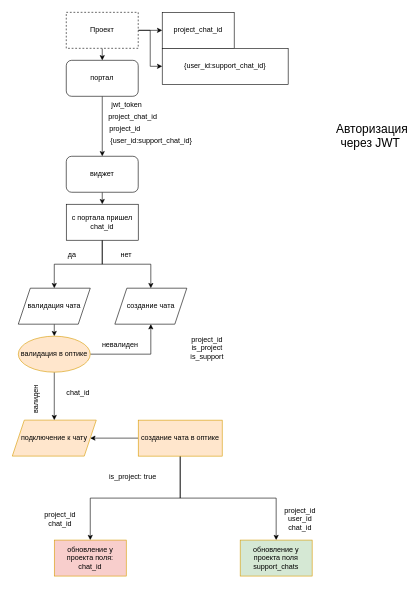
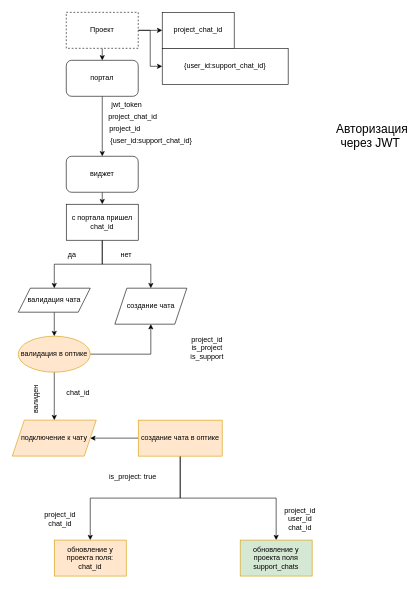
  <mxCell id="0" />
  <mxCell id="1" parent="0" />
  <mxCell id="2" style="edgeStyle=orthogonalEdgeStyle;rounded=0;orthogonalLoop=1;jettySize=auto;html=1;exitX=0.5;exitY=1;exitDx=0;exitDy=0;entryX=0.5;entryY=0;entryDx=0;entryDy=0;" edge="1" parent="1" source="3" target="26"><mxGeometry relative="1" as="geometry" /></mxCell>
  <mxCell id="3" value="виджет" style="rounded=1;whiteSpace=wrap;html=1;" vertex="1" parent="1"><mxGeometry x="110" y="260" width="120" height="60" as="geometry" /></mxCell>
  <mxCell id="4" style="edgeStyle=orthogonalEdgeStyle;rounded=0;orthogonalLoop=1;jettySize=auto;html=1;exitX=0.5;exitY=1;exitDx=0;exitDy=0;" edge="1" parent="1" source="5" target="3"><mxGeometry relative="1" as="geometry" /></mxCell>
  <mxCell id="5" value="портал" style="rounded=1;whiteSpace=wrap;html=1;" vertex="1" parent="1"><mxGeometry x="110" y="100" width="120" height="60" as="geometry" /></mxCell>
  <mxCell id="6" style="edgeStyle=orthogonalEdgeStyle;rounded=0;orthogonalLoop=1;jettySize=auto;html=1;exitX=1;exitY=0.5;exitDx=0;exitDy=0;entryX=0;entryY=0.5;entryDx=0;entryDy=0;" edge="1" parent="1" source="9" target="10"><mxGeometry relative="1" as="geometry" /></mxCell>
  <mxCell id="7" style="edgeStyle=orthogonalEdgeStyle;rounded=0;orthogonalLoop=1;jettySize=auto;html=1;exitX=1;exitY=0.5;exitDx=0;exitDy=0;entryX=0;entryY=0.5;entryDx=0;entryDy=0;" edge="1" parent="1" source="9" target="11"><mxGeometry relative="1" as="geometry" /></mxCell>
  <mxCell id="8" style="edgeStyle=orthogonalEdgeStyle;rounded=0;orthogonalLoop=1;jettySize=auto;html=1;exitX=0.5;exitY=1;exitDx=0;exitDy=0;entryX=0.5;entryY=0;entryDx=0;entryDy=0;" edge="1" parent="1" source="9" target="5"><mxGeometry relative="1" as="geometry" /></mxCell>
  <mxCell id="9" value="Проект" style="rounded=0;whiteSpace=wrap;html=1;dashed=1;" vertex="1" parent="1"><mxGeometry x="110" width="120" height="60" as="geometry" y="20" /></mxCell>
  <mxCell id="10" value="project_chat_id" style="rounded=0;whiteSpace=wrap;html=1;" vertex="1" parent="1"><mxGeometry x="270" width="120" height="60" as="geometry" y="20" /></mxCell>
  <mxCell id="11" value="{user_id:support_chat_id}" style="rounded=0;whiteSpace=wrap;html=1;" vertex="1" parent="1"><mxGeometry x="270" y="80" width="210" height="60" as="geometry" /></mxCell>
  <mxCell id="12" value="project_id" style="text;html=1;align=center;verticalAlign=middle;whiteSpace=wrap;rounded=0;" vertex="1" parent="1"><mxGeometry x="178" y="200" width="60" height="30" as="geometry" /></mxCell>
  <mxCell id="13" value="{user_id:support_chat_id}" style="text;html=1;align=center;verticalAlign=middle;whiteSpace=wrap;rounded=0;" vertex="1" parent="1"><mxGeometry x="222" y="220" width="60" height="30" as="geometry" /></mxCell>
  <mxCell id="14" style="edgeStyle=orthogonalEdgeStyle;rounded=0;orthogonalLoop=1;jettySize=auto;html=1;exitX=0.5;exitY=1;exitDx=0;exitDy=0;entryX=0.5;entryY=0;entryDx=0;entryDy=0;" edge="1" parent="1" source="15" target="31"><mxGeometry relative="1" as="geometry" /></mxCell>
- <mxCell id="15" value="валидация чата" style="shape=parallelogram;perimeter=parallelogramPerimeter;whiteSpace=wrap;html=1;fixedSize=1;" vertex="1" parent="1"><mxGeometry x="30" y="480" width="120" height="60" as="geometry" /></mxCell>
+ <mxCell id="15" value="валидация чата" style="shape=parallelogram;perimeter=parallelogramPerimeter;whiteSpace=wrap;html=1;fixedSize=1;" vertex="1" parent="1"><mxGeometry x="30" y="480" width="120" height="40" as="geometry" /></mxCell>
  <mxCell id="16" value="создание чата" style="shape=parallelogram;perimeter=parallelogramPerimeter;whiteSpace=wrap;html=1;fixedSize=1;" vertex="1" parent="1"><mxGeometry x="191" y="480" width="120" height="60" as="geometry" /></mxCell>
  <mxCell id="17" value="подключение к чату" style="shape=parallelogram;perimeter=parallelogramPerimeter;whiteSpace=wrap;html=1;fixedSize=1;fillColor=#ffe6cc;strokeColor=#d79b00;" vertex="1" parent="1"><mxGeometry x="20" y="700" width="140" height="60" as="geometry" /></mxCell>
  <mxCell id="18" value="project_chat_id" style="text;html=1;align=center;verticalAlign=middle;whiteSpace=wrap;rounded=0;" vertex="1" parent="1"><mxGeometry x="191" y="180" width="60" height="30" as="geometry" /></mxCell>
  <mxCell id="19" value="jwt_token" style="text;html=1;align=center;verticalAlign=middle;whiteSpace=wrap;rounded=0;" vertex="1" parent="1"><mxGeometry x="181" y="160" width="60" height="30" as="geometry" /></mxCell>
  <mxCell id="20" style="edgeStyle=orthogonalEdgeStyle;rounded=0;orthogonalLoop=1;jettySize=auto;html=1;exitX=0;exitY=0.5;exitDx=0;exitDy=0;" edge="1" parent="1" source="23" target="17"><mxGeometry relative="1" as="geometry" /></mxCell>
  <mxCell id="21" style="edgeStyle=orthogonalEdgeStyle;rounded=0;orthogonalLoop=1;jettySize=auto;html=1;exitX=0.5;exitY=1;exitDx=0;exitDy=0;entryX=0.5;entryY=0;entryDx=0;entryDy=0;" edge="1" parent="1" source="23" target="27"><mxGeometry relative="1" as="geometry" /></mxCell>
  <mxCell id="22" style="edgeStyle=orthogonalEdgeStyle;rounded=0;orthogonalLoop=1;jettySize=auto;html=1;exitX=0.5;exitY=1;exitDx=0;exitDy=0;" edge="1" parent="1" source="23" target="28"><mxGeometry relative="1" as="geometry" /></mxCell>
  <mxCell id="23" value="создание чата в оптике" style="rounded=0;whiteSpace=wrap;html=1;fillColor=#ffe6cc;strokeColor=#d79b00;" vertex="1" parent="1"><mxGeometry x="230" y="700" width="140" height="60" as="geometry" /></mxCell>
  <mxCell id="24" style="edgeStyle=orthogonalEdgeStyle;rounded=0;orthogonalLoop=1;jettySize=auto;html=1;exitX=0.5;exitY=1;exitDx=0;exitDy=0;entryX=0.5;entryY=0;entryDx=0;entryDy=0;" edge="1" parent="1" source="26" target="15"><mxGeometry relative="1" as="geometry" /></mxCell>
  <mxCell id="25" style="edgeStyle=orthogonalEdgeStyle;rounded=0;orthogonalLoop=1;jettySize=auto;html=1;exitX=0.5;exitY=1;exitDx=0;exitDy=0;entryX=0.5;entryY=0;entryDx=0;entryDy=0;" edge="1" parent="1" source="26" target="16"><mxGeometry relative="1" as="geometry" /></mxCell>
  <mxCell id="26" value="с портала пришел chat_id" style="rounded=0;whiteSpace=wrap;html=1;" vertex="1" parent="1"><mxGeometry x="110" y="340" width="120" height="60" as="geometry" /></mxCell>
- <mxCell id="27" value="обновление у проекта поля: chat_id" style="rounded=0;whiteSpace=wrap;html=1;fillColor=#f8cecc;strokeColor=#d79b00;" vertex="1" parent="1"><mxGeometry x="90" y="900" width="120" height="60" as="geometry" /></mxCell>
+ <mxCell id="27" value="обновление у проекта поля: chat_id" style="rounded=0;whiteSpace=wrap;html=1;fillColor=#ffe6cc;strokeColor=#d79b00;" vertex="1" parent="1"><mxGeometry x="90" y="900" width="120" height="60" as="geometry" /></mxCell>
  <mxCell id="28" value="обновление у проекта поля support_chats" style="rounded=0;whiteSpace=wrap;html=1;fillColor=#d5e8d4;strokeColor=#d79b00;" vertex="1" parent="1"><mxGeometry x="400" y="900" width="120" height="60" as="geometry" /></mxCell>
  <mxCell id="29" style="edgeStyle=orthogonalEdgeStyle;rounded=0;orthogonalLoop=1;jettySize=auto;html=1;exitX=1;exitY=0.5;exitDx=0;exitDy=0;entryX=0.5;entryY=1;entryDx=0;entryDy=0;" edge="1" parent="1" source="31" target="16"><mxGeometry relative="1" as="geometry" /></mxCell>
  <mxCell id="30" style="edgeStyle=orthogonalEdgeStyle;rounded=0;orthogonalLoop=1;jettySize=auto;html=1;exitX=0.5;exitY=1;exitDx=0;exitDy=0;entryX=0.5;entryY=0;entryDx=0;entryDy=0;" edge="1" parent="1" source="31" target="17"><mxGeometry relative="1" as="geometry" /></mxCell>
  <mxCell id="31" value="валидация в оптике" style="ellipse;whiteSpace=wrap;html=1;fillColor=#ffe6cc;strokeColor=#d79b00;" vertex="1" parent="1"><mxGeometry x="30" y="560" width="120" height="60" as="geometry" /></mxCell>
  <mxCell id="32" value="да" style="text;html=1;align=center;verticalAlign=middle;whiteSpace=wrap;rounded=0;" vertex="1" parent="1"><mxGeometry x="90" y="410" width="60" height="30" as="geometry" /></mxCell>
  <mxCell id="33" value="нет" style="text;html=1;align=center;verticalAlign=middle;whiteSpace=wrap;rounded=0;" vertex="1" parent="1"><mxGeometry x="180" y="410" width="60" height="30" as="geometry" /></mxCell>
- <mxCell id="34" value="невалиден" style="text;html=1;align=center;verticalAlign=middle;whiteSpace=wrap;rounded=0;" vertex="1" parent="1"><mxGeometry x="170" y="560" width="60" height="30" as="geometry" /></mxCell>
  <mxCell id="35" value="валиден" style="text;html=1;align=center;verticalAlign=middle;whiteSpace=wrap;rounded=0;rotation=-90;" vertex="1" parent="1"><mxGeometry x="30" y="650" width="60" height="30" as="geometry" /></mxCell>
  <mxCell id="36" value="is_project: true" style="text;html=1;align=center;verticalAlign=middle;whiteSpace=wrap;rounded=0;" vertex="1" parent="1"><mxGeometry x="176" y="780" width="90" height="30" as="geometry" /></mxCell>
  <mxCell id="37" value="project_id&lt;br&gt;chat_id" style="text;html=1;align=center;verticalAlign=middle;whiteSpace=wrap;rounded=0;" vertex="1" parent="1"><mxGeometry x="70" y="850" width="60" height="30" as="geometry" /></mxCell>
  <mxCell id="38" value="project_id&lt;br&gt;user_id&lt;br&gt;chat_id" style="text;html=1;align=center;verticalAlign=middle;whiteSpace=wrap;rounded=0;" vertex="1" parent="1"><mxGeometry x="470" y="840" width="60" height="50" as="geometry" /></mxCell>
  <mxCell id="39" value="project_id&lt;br&gt;is_project&lt;br&gt;is_support" style="text;html=1;align=center;verticalAlign=middle;whiteSpace=wrap;rounded=0;" vertex="1" parent="1"><mxGeometry x="310" y="550" width="70" height="60" as="geometry" /></mxCell>
  <mxCell id="40" value="chat_id" style="text;html=1;align=center;verticalAlign=middle;whiteSpace=wrap;rounded=0;" vertex="1" parent="1"><mxGeometry x="100" y="640" width="60" height="30" as="geometry" /></mxCell>
  <mxCell id="41" value="Авторизация через JWT&amp;nbsp;" style="text;html=1;align=center;verticalAlign=middle;whiteSpace=wrap;rounded=0;fontSize=20;" vertex="1" parent="1"><mxGeometry x="590" y="210" width="60" height="30" as="geometry" /></mxCell>
